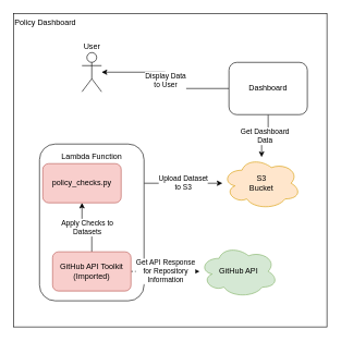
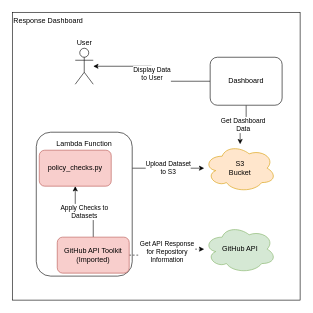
  <mxCell id="0" />
  <mxCell id="1" parent="0" />
- <mxCell id="2" value="Policy Dashboard" style="rounded=0;whiteSpace=wrap;html=1;align=left;verticalAlign=top;" vertex="1" parent="1"><mxGeometry x="20" y="20" width="480" height="480" as="geometry" /></mxCell>
+ <mxCell id="2" value="Response Dashboard" style="rounded=0;whiteSpace=wrap;html=1;align=left;verticalAlign=top;" vertex="1" parent="1"><mxGeometry x="20" y="20" width="480" height="480" as="geometry" /></mxCell>
  <mxCell id="3" value="Get Dashboard&lt;div&gt;Data&lt;/div&gt;" style="edgeStyle=orthogonalEdgeStyle;rounded=0;orthogonalLoop=1;jettySize=auto;html=1;exitX=0.5;exitY=1;exitDx=0;exitDy=0;" edge="1" parent="1" source="5" target="7"><mxGeometry relative="1" as="geometry" /></mxCell>
  <mxCell id="4" value="Display Data&lt;div&gt;to User&lt;/div&gt;" style="edgeStyle=orthogonalEdgeStyle;rounded=0;orthogonalLoop=1;jettySize=auto;html=1;exitX=0;exitY=0.5;exitDx=0;exitDy=0;" edge="1" parent="1" source="5" target="13"><mxGeometry relative="1" as="geometry" /></mxCell>
  <mxCell id="5" value="Dashboard" style="rounded=1;whiteSpace=wrap;html=1;verticalAlign=middle;spacingTop=0;" vertex="1" parent="1"><mxGeometry x="350" y="95" width="120" height="80" as="geometry" /></mxCell>
- <mxCell id="6" value="GitHub API" style="ellipse;shape=cloud;whiteSpace=wrap;html=1;fillColor=#d5e8d4;strokeColor=#82b366;" vertex="1" parent="1"><mxGeometry x="305" y="375" width="120" height="80" as="geometry" /></mxCell>
+ <mxCell id="6" value="GitHub API" style="ellipse;shape=cloud;whiteSpace=wrap;html=1;fillColor=#d5e8d4;strokeColor=#82b366;" vertex="1" parent="1"><mxGeometry x="340" y="375" width="120" height="80" as="geometry" /></mxCell>
  <mxCell id="7" value="S3&lt;div&gt;Bucket&lt;/div&gt;" style="ellipse;shape=cloud;whiteSpace=wrap;html=1;fillColor=#ffe6cc;strokeColor=#d79b00;" vertex="1" parent="1"><mxGeometry x="340" y="240" width="120" height="80" as="geometry" /></mxCell>
  <mxCell id="8" value="Upload Dataset&lt;div&gt;to S3&lt;/div&gt;" style="edgeStyle=orthogonalEdgeStyle;rounded=0;orthogonalLoop=1;jettySize=auto;html=1;exitX=1;exitY=0.25;exitDx=0;exitDy=0;" edge="1" parent="1" source="9" target="7"><mxGeometry relative="1" as="geometry"><Array as="points"><mxPoint x="250" y="280" /><mxPoint x="250" y="280" /></Array></mxGeometry></mxCell>
  <mxCell id="9" value="Lambda Function" style="rounded=1;whiteSpace=wrap;html=1;verticalAlign=top;spacingTop=5;" vertex="1" parent="1"><mxGeometry x="60" y="220" width="160" height="240" as="geometry" /></mxCell>
  <mxCell id="10" value="Apply Checks to&lt;div&gt;Datasets&lt;/div&gt;" style="edgeStyle=orthogonalEdgeStyle;rounded=0;orthogonalLoop=1;jettySize=auto;html=1;" edge="1" parent="1" source="12" target="14"><mxGeometry relative="1" as="geometry" /></mxCell>
  <mxCell id="11" value="Get API Response&lt;div&gt;for Repository&lt;/div&gt;&lt;div&gt;Information&lt;/div&gt;" style="edgeStyle=orthogonalEdgeStyle;rounded=0;orthogonalLoop=1;jettySize=auto;html=1;exitX=1;exitY=0.5;exitDx=0;exitDy=0;dashed=1;" edge="1" parent="1" source="12" target="6"><mxGeometry relative="1" as="geometry" /></mxCell>
- <mxCell id="12" value="GitHub API Toolkit&lt;div&gt;(Imported)&lt;/div&gt;" style="rounded=1;whiteSpace=wrap;html=1;fillColor=#f8cecc;strokeColor=#b85450;" vertex="1" parent="1"><mxGeometry x="80" y="385" width="120" height="60" as="geometry" /></mxCell>
+ <mxCell id="12" value="GitHub API Toolkit&lt;div&gt;(Imported)&lt;/div&gt;" style="rounded=1;whiteSpace=wrap;html=1;fillColor=#f8cecc;strokeColor=#b85450;" vertex="1" parent="1"><mxGeometry x="95" y="395" width="120" height="60" as="geometry" /></mxCell>
  <mxCell id="13" value="User" style="shape=umlActor;verticalLabelPosition=top;verticalAlign=bottom;html=1;outlineConnect=0;labelPosition=center;align=center;" vertex="1" parent="1"><mxGeometry x="125" y="80" width="30" height="60" as="geometry" /></mxCell>
  <mxCell id="14" value="policy_checks.py" style="rounded=1;whiteSpace=wrap;html=1;fillColor=#f8cecc;strokeColor=#b85450;" vertex="1" parent="1"><mxGeometry x="65" y="250" width="120" height="60" as="geometry" /></mxCell>
